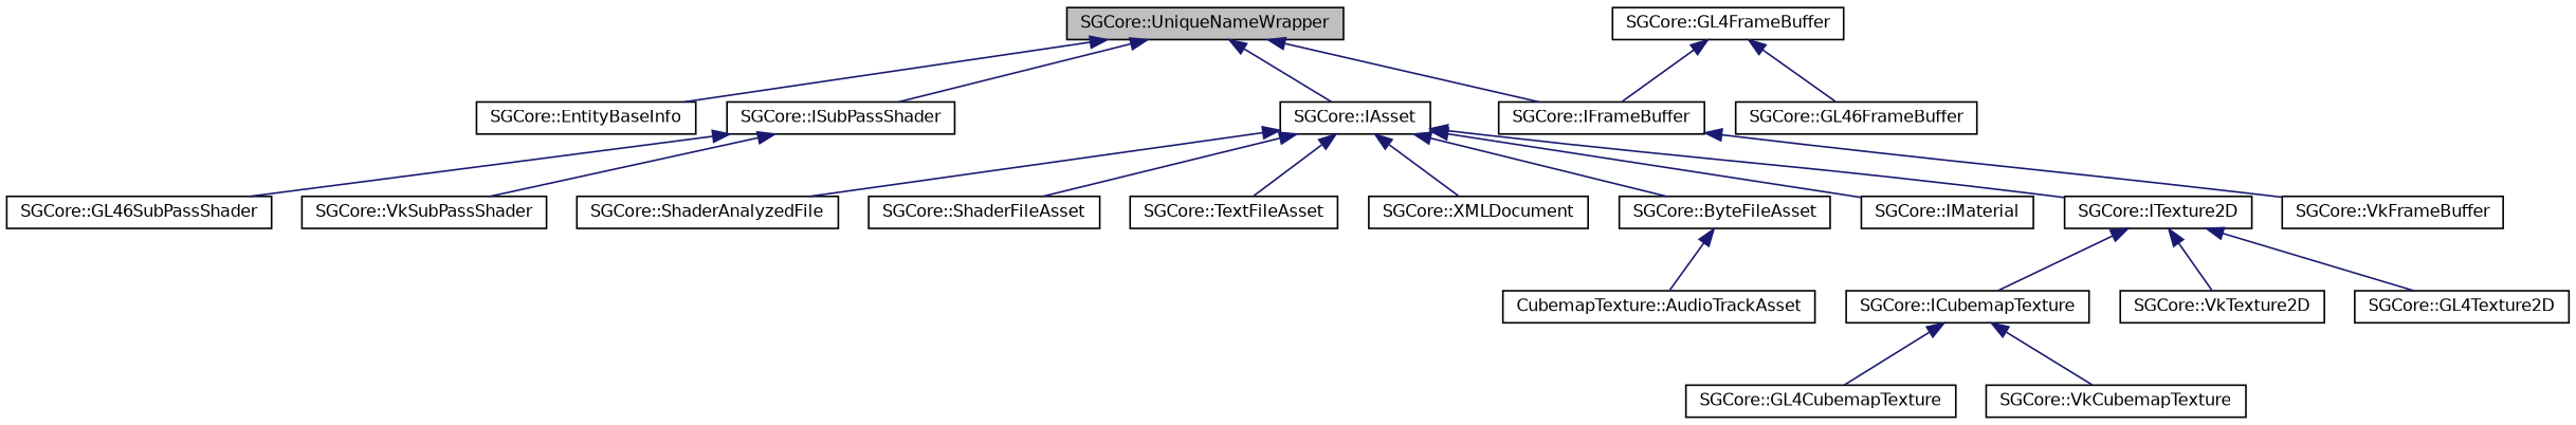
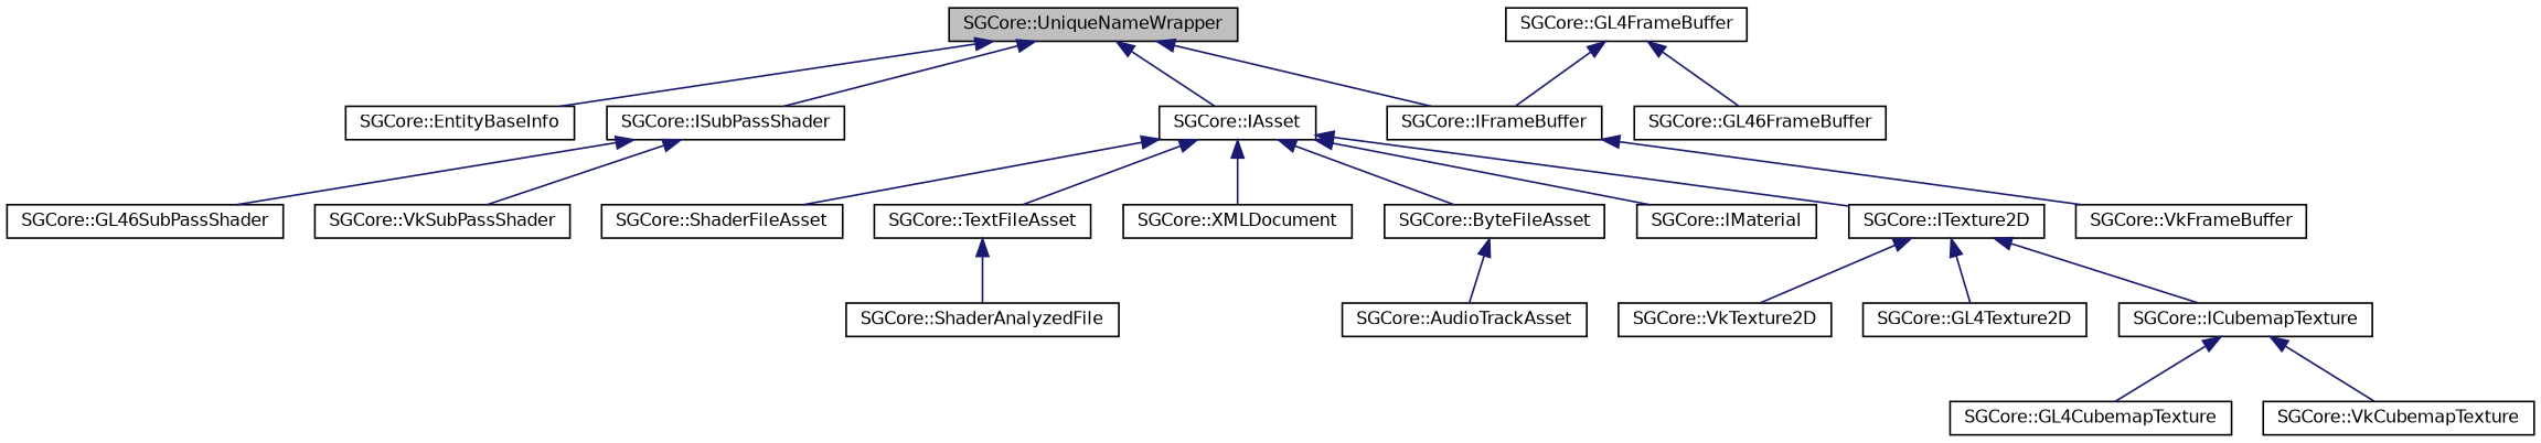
  digraph {
    rankdir=TB
    node [color=black fillcolor=white fontname=Helvetica fontsize=10 shape=record style=filled]
    edge [color=midnightblue dir=back fontname=Helvetica fontsize=10 labelfontname=Helvetica labelfontsize=10 style=solid]
    n1 [fillcolor=grey75 fontcolor=black height=0.2 label="SGCore::UniqueNameWrapper" width=0.4]
    n2 [height=0.2 label="SGCore::EntityBaseInfo" width=0.4]
    n3 [height=0.2 label="SGCore::IAsset" width=0.4]
    n4 [height=0.2 label="SGCore::IFrameBuffer" width=0.4]
    n5 [height=0.2 label="SGCore::ISubPassShader" width=0.4]
    n6 [height=0.2 label="SGCore::ByteFileAsset" width=0.4]
    n7 [height=0.2 label="SGCore::IMaterial" width=0.4]
    n8 [height=0.2 label="SGCore::ITexture2D" width=0.4]
    n9 [height=0.2 label="SGCore::ShaderAnalyzedFile" width=0.4]
    n10 [height=0.2 label="SGCore::ShaderFileAsset" width=0.4]
    n11 [height=0.2 label="SGCore::TextFileAsset" width=0.4]
    n12 [height=0.2 label="SGCore::XMLDocument" width=0.4]
    n13 [height=0.2 label="SGCore::VkFrameBuffer" width=0.4]
    n14 [height=0.2 label="SGCore::GL46SubPassShader" width=0.4]
    n15 [height=0.2 label="SGCore::VkSubPassShader" width=0.4]
-   n16 [height=0.2 label="CubemapTexture::AudioTrackAsset" width=0.4]
+   n16 [height=0.2 label="SGCore::AudioTrackAsset" width=0.4]
    n17 [height=0.2 label="SGCore::GL4Texture2D" width=0.4]
    n18 [height=0.2 label="SGCore::ICubemapTexture" width=0.4]
    n19 [height=0.2 label="SGCore::VkTexture2D" width=0.4]
    n20 [height=0.2 label="SGCore::GL4CubemapTexture" width=0.4]
    n21 [height=0.2 label="SGCore::VkCubemapTexture" width=0.4]
    n22 [height=0.2 label="SGCore::GL4FrameBuffer" width=0.4]
    n23 [height=0.2 label="SGCore::GL46FrameBuffer" width=0.4]
    n1 -> n2
    n1 -> n3
    n1 -> n4
    n1 -> n5
    n3 -> n6
    n3 -> n7
    n3 -> n8
-   n3 -> n9
+   n11 -> n9
    n3 -> n10
    n3 -> n11
    n3 -> n12
    n4 -> n13
    n5 -> n14
    n5 -> n15
    n6 -> n16
    n8 -> n17
    n8 -> n18
    n8 -> n19
    n18 -> n20
    n18 -> n21
    n22 -> n4
    n22 -> n23
  }
